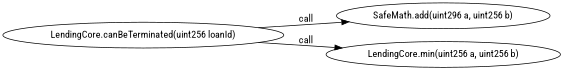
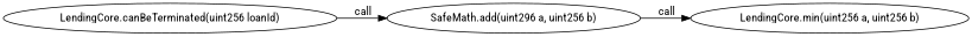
  digraph {
    fontname="Roboto Condensed"
    rankdir=LR
    node [fontname="Roboto Condensed"]
    edge [fontname="Roboto Condensed"]
    "LendingCore.canBeTerminated(uint256 loanId)" [height=0.5 width=5.4463]
    n2 [height=0.5 label="SafeMath.add(uint296 a, uint256 b)" width=4.1432]
    "LendingCore.min(uint256 a, uint256 b)" [height=0.5 width=4.5458]
    "LendingCore.canBeTerminated(uint256 loanId)" -> n2 [label=" call"]
-   "LendingCore.canBeTerminated(uint256 loanId)" -> "LendingCore.min(uint256 a, uint256 b)" [label=" call"]
+   n2 -> "LendingCore.min(uint256 a, uint256 b)" [label=" call"]
  }
